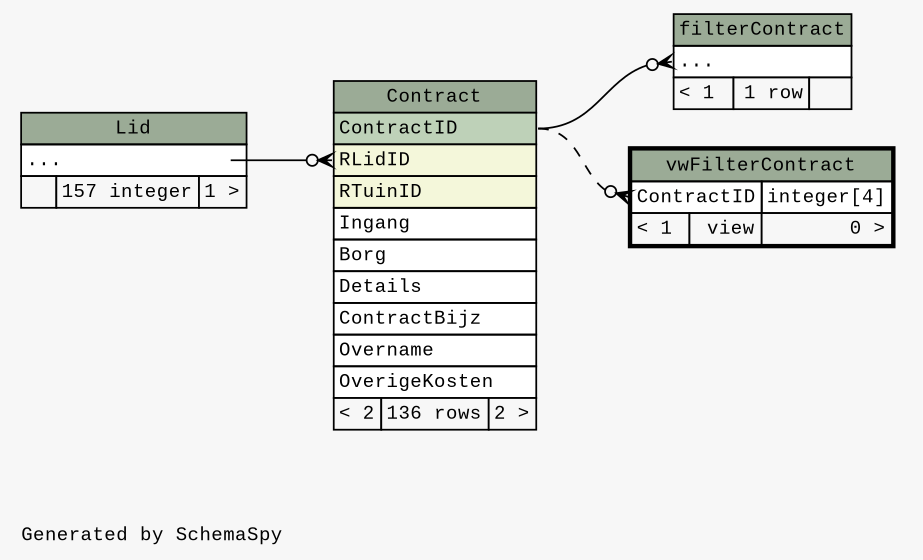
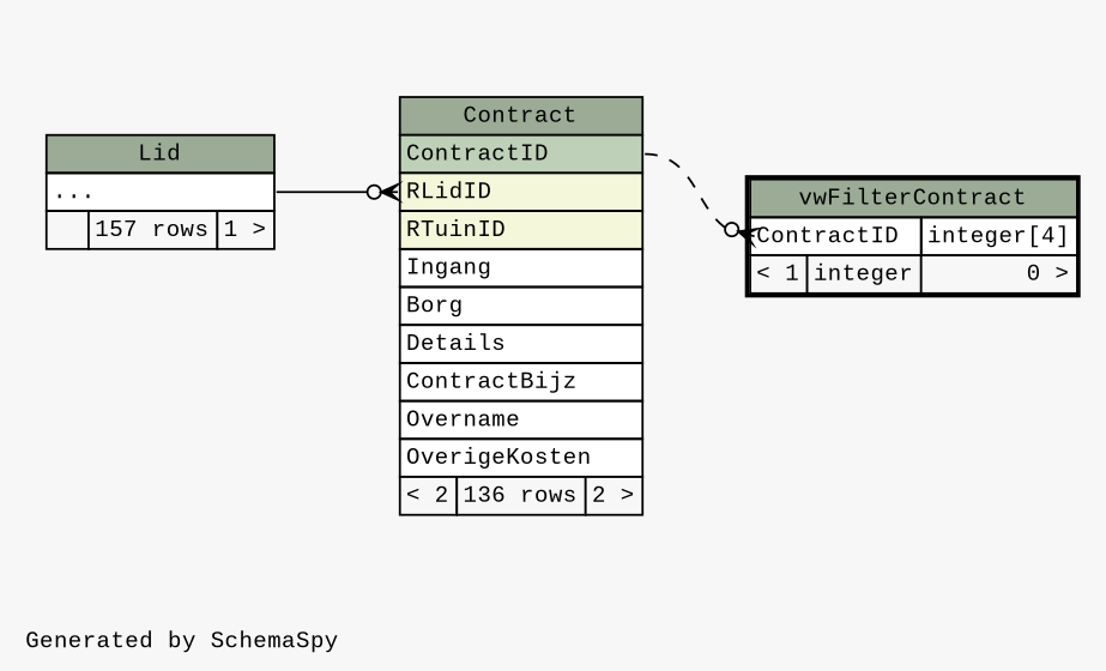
  digraph {
    bgcolor="#f7f7f7"
    fontname="Liberation Mono"
    fontsize=11
    label="\nGenerated by SchemaSpy"
    labeljust=l
    nodesep=0.18
    rankdir=RL
    ranksep=0.46
    node [fontname="Liberation Mono" fontsize=11 shape=plaintext]
    edge [arrowhead=none arrowsize=0.8 arrowtail=crowodot dir=back fontname="Liberation Mono" headport="ContractID:e"]
    n1 [label=<     <TABLE BORDER="0" CELLBORDER="1" CELLSPACING="0" BGCOLOR="#ffffff">       <TR><TD COLSPAN="3" BGCOLOR="#9bab96" ALIGN="CENTER">Contract</TD></TR>       <TR><TD PORT="ContractID" COLSPAN="3" BGCOLOR="#bed1b8" ALIGN="LEFT">ContractID</TD></TR>       <TR><TD PORT="RLidID" COLSPAN="3" BGCOLOR="#f4f7da" ALIGN="LEFT">RLidID</TD></TR>       <TR><TD PORT="RTuinID" COLSPAN="3" BGCOLOR="#f4f7da" ALIGN="LEFT">RTuinID</TD></TR>       <TR><TD PORT="Ingang" COLSPAN="3" ALIGN="LEFT">Ingang</TD></TR>       <TR><TD PORT="Borg" COLSPAN="3" ALIGN="LEFT">Borg</TD></TR>       <TR><TD PORT="Details" COLSPAN="3" ALIGN="LEFT">Details</TD></TR>       <TR><TD PORT="ContractBijz" COLSPAN="3" ALIGN="LEFT">ContractBijz</TD></TR>       <TR><TD PORT="Overname" COLSPAN="3" ALIGN="LEFT">Overname</TD></TR>       <TR><TD PORT="OverigeKosten" COLSPAN="3" ALIGN="LEFT">OverigeKosten</TD></TR>       <TR><TD ALIGN="LEFT" BGCOLOR="#f7f7f7">&lt; 2</TD><TD ALIGN="RIGHT" BGCOLOR="#f7f7f7">136 rows</TD><TD ALIGN="RIGHT" BGCOLOR="#f7f7f7">2 &gt;</TD></TR>     </TABLE>>]
-   n2 [label=<     <TABLE BORDER="0" CELLBORDER="1" CELLSPACING="0" BGCOLOR="#ffffff">       <TR><TD COLSPAN="3" BGCOLOR="#9bab96" ALIGN="CENTER">Lid</TD></TR>       <TR><TD PORT="elipses" COLSPAN="3" ALIGN="LEFT">...</TD></TR>       <TR><TD ALIGN="LEFT" BGCOLOR="#f7f7f7">  </TD><TD ALIGN="RIGHT" BGCOLOR="#f7f7f7">157 integer</TD><TD ALIGN="RIGHT" BGCOLOR="#f7f7f7">1 &gt;</TD></TR>     </TABLE>>]
-   n3 [label=<     <TABLE BORDER="0" CELLBORDER="1" CELLSPACING="0" BGCOLOR="#ffffff">       <TR><TD COLSPAN="3" BGCOLOR="#9bab96" ALIGN="CENTER">filterContract</TD></TR>       <TR><TD PORT="elipses" COLSPAN="3" ALIGN="LEFT">...</TD></TR>       <TR><TD ALIGN="LEFT" BGCOLOR="#f7f7f7">&lt; 1</TD><TD ALIGN="RIGHT" BGCOLOR="#f7f7f7">1 row</TD><TD ALIGN="RIGHT" BGCOLOR="#f7f7f7">  </TD></TR>     </TABLE>>]
-   n4 [label=<     <TABLE BORDER="2" CELLBORDER="1" CELLSPACING="0" BGCOLOR="#ffffff">       <TR><TD COLSPAN="3" BGCOLOR="#9bab96" ALIGN="CENTER">vwFilterContract</TD></TR>       <TR><TD PORT="ContractID" COLSPAN="2" ALIGN="LEFT">ContractID</TD><TD PORT="ContractID.type" ALIGN="LEFT">integer[4]</TD></TR>       <TR><TD ALIGN="LEFT" BGCOLOR="#f7f7f7">&lt; 1</TD><TD ALIGN="RIGHT" BGCOLOR="#f7f7f7">view</TD><TD ALIGN="RIGHT" BGCOLOR="#f7f7f7">0 &gt;</TD></TR>     </TABLE>>]
+   n2 [label=<     <TABLE BORDER="0" CELLBORDER="1" CELLSPACING="0" BGCOLOR="#ffffff">       <TR><TD COLSPAN="3" BGCOLOR="#9bab96" ALIGN="CENTER">Lid</TD></TR>       <TR><TD PORT="elipses" COLSPAN="3" ALIGN="LEFT">...</TD></TR>       <TR><TD ALIGN="LEFT" BGCOLOR="#f7f7f7">  </TD><TD ALIGN="RIGHT" BGCOLOR="#f7f7f7">157 rows</TD><TD ALIGN="RIGHT" BGCOLOR="#f7f7f7">1 &gt;</TD></TR>     </TABLE>>]
+   n4 [label=<     <TABLE BORDER="2" CELLBORDER="1" CELLSPACING="0" BGCOLOR="#ffffff">       <TR><TD COLSPAN="3" BGCOLOR="#9bab96" ALIGN="CENTER">vwFilterContract</TD></TR>       <TR><TD PORT="ContractID" COLSPAN="2" ALIGN="LEFT">ContractID</TD><TD PORT="ContractID.type" ALIGN="LEFT">integer[4]</TD></TR>       <TR><TD ALIGN="LEFT" BGCOLOR="#f7f7f7">&lt; 1</TD><TD ALIGN="RIGHT" BGCOLOR="#f7f7f7">integer</TD><TD ALIGN="RIGHT" BGCOLOR="#f7f7f7">0 &gt;</TD></TR>     </TABLE>>]
    n1 -> n2 [headport="elipses:e" tailport="RLidID:w"]
-   n3 -> n1 [tailport="elipses:w"]
    n4 -> n1 [style=dashed tailport="ContractID:w"]
  }
